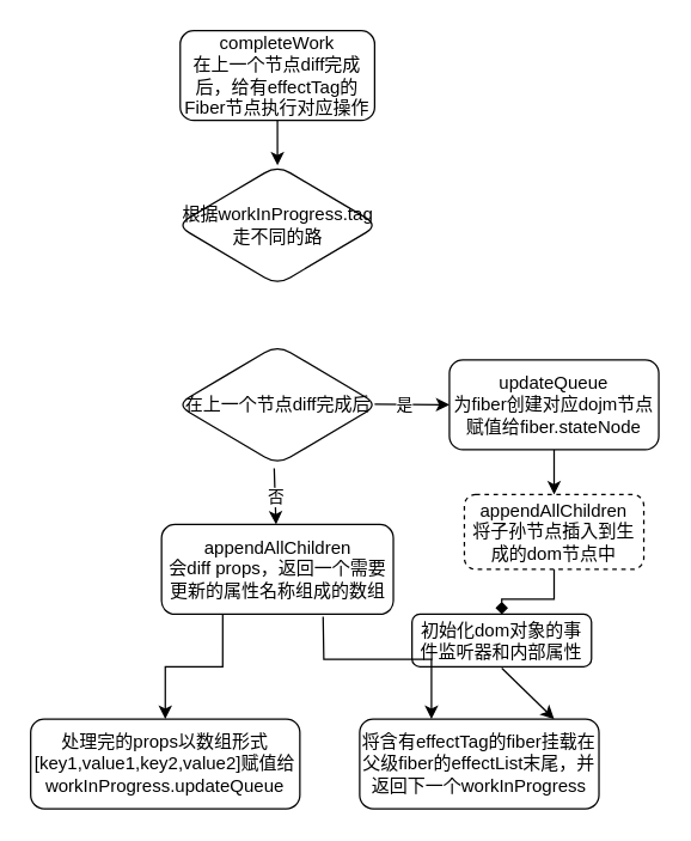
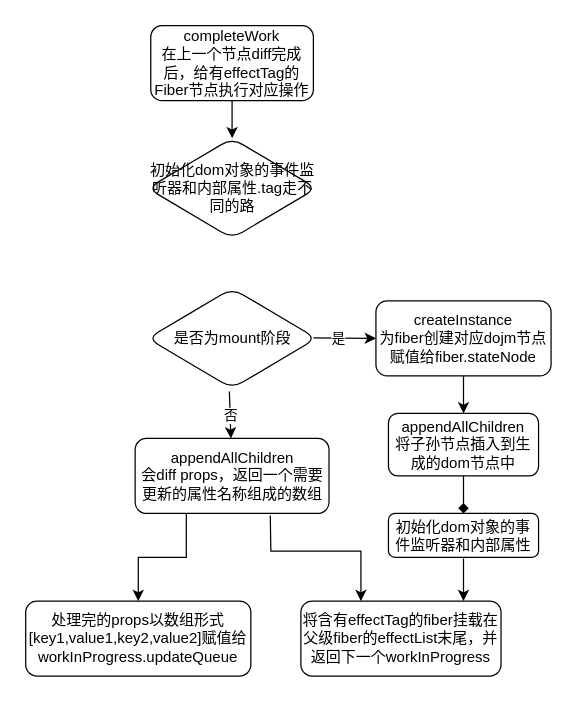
  <mxCell id="0" />
  <mxCell id="1" parent="0" />
  <mxCell id="2" value="" style="edgeStyle=orthogonalEdgeStyle;rounded=0;orthogonalLoop=1;jettySize=auto;html=1;" edge="1" parent="1" source="3" target="4"><mxGeometry relative="1" as="geometry" /></mxCell>
  <mxCell id="3" value="completeWork&lt;br&gt;在上一个节点diff完成后，给有effectTag的Fiber节点执行对应操作" style="rounded=1;whiteSpace=wrap;html=1;fontSize=12;glass=0;strokeWidth=1;shadow=0;" parent="1" vertex="1"><mxGeometry x="120" y="20" width="130" height="60" as="geometry" /></mxCell>
- <mxCell id="4" value="根据workInProgress.tag走不同的路" style="rhombus;whiteSpace=wrap;html=1;rounded=1;glass=0;strokeWidth=1;shadow=0;" vertex="1" parent="1"><mxGeometry x="117.5" y="110" width="135" height="80" as="geometry" /></mxCell>
+ <mxCell id="4" value="初始化dom对象的事件监听器和内部属性.tag走不同的路" style="rhombus;whiteSpace=wrap;html=1;rounded=1;glass=0;strokeWidth=1;shadow=0;" vertex="1" parent="1"><mxGeometry x="117.5" y="110" width="135" height="80" as="geometry" /></mxCell>
  <mxCell id="5" value="" style="endArrow=classic;html=1;rounded=0;exitX=0.975;exitY=0.49;exitDx=0;exitDy=0;exitPerimeter=0;" edge="1" parent="1"><mxGeometry relative="1" as="geometry"><mxPoint x="250" y="269.7" as="sourcePoint" /><mxPoint x="300" y="270" as="targetPoint" /></mxGeometry></mxCell>
  <mxCell id="6" value="是" style="edgeLabel;resizable=0;html=1;align=center;verticalAlign=middle;rounded=1;" connectable="0" vertex="1" parent="5"><mxGeometry relative="1" as="geometry"><mxPoint x="-5" as="offset" /></mxGeometry></mxCell>
- <mxCell id="7" value="在上一个节点diff完成后" style="rhombus;whiteSpace=wrap;html=1;rounded=1;glass=0;strokeWidth=1;shadow=0;" vertex="1" parent="1"><mxGeometry x="117.5" y="230" width="135" height="80" as="geometry" /></mxCell>
+ <mxCell id="7" value="是否为mount阶段" style="rhombus;whiteSpace=wrap;html=1;rounded=1;glass=0;strokeWidth=1;shadow=0;" vertex="1" parent="1"><mxGeometry x="117.5" y="230" width="135" height="80" as="geometry" /></mxCell>
  <mxCell id="8" value="" style="edgeStyle=orthogonalEdgeStyle;rounded=0;orthogonalLoop=1;jettySize=auto;html=1;" edge="1" parent="1" source="9" target="11"><mxGeometry relative="1" as="geometry" /></mxCell>
- <mxCell id="9" value="updateQueue&lt;br&gt;为fiber创建对应dojm节点赋值给fiber.stateNode" style="rounded=1;whiteSpace=wrap;html=1;" vertex="1" parent="1"><mxGeometry x="300" y="240" width="140" height="60" as="geometry" /></mxCell>
+ <mxCell id="9" value="createInstance&lt;br&gt;为fiber创建对应dojm节点赋值给fiber.stateNode" style="rounded=1;whiteSpace=wrap;html=1;" vertex="1" parent="1"><mxGeometry x="300" y="240" width="140" height="60" as="geometry" /></mxCell>
  <mxCell id="10" value="" style="edgeStyle=orthogonalEdgeStyle;rounded=0;orthogonalLoop=1;jettySize=auto;html=1;endArrow=diamond;" edge="1" parent="1" source="11" target="12"><mxGeometry relative="1" as="geometry" /></mxCell>
- <mxCell id="11" value="appendAllChildren&lt;br&gt;将子孙节点插入到生成的dom节点中" style="whiteSpace=wrap;html=1;rounded=1;dashed=1;" vertex="1" parent="1"><mxGeometry x="310" y="330" width="120" height="50" as="geometry" /></mxCell>
- <mxCell id="12" value="初始化dom对象的事件监听器和内部属性" style="whiteSpace=wrap;html=1;rounded=1;" vertex="1" parent="1"><mxGeometry x="275" y="410" width="120" height="35" as="geometry" /></mxCell>
+ <mxCell id="11" value="appendAllChildren&lt;br&gt;将子孙节点插入到生成的dom节点中" style="whiteSpace=wrap;html=1;rounded=1;" vertex="1" parent="1"><mxGeometry x="310" y="330" width="120" height="50" as="geometry" /></mxCell>
+ <mxCell id="12" value="初始化dom对象的事件监听器和内部属性" style="whiteSpace=wrap;html=1;rounded=1;" vertex="1" parent="1"><mxGeometry x="310" y="410" width="120" height="35" as="geometry" /></mxCell>
  <mxCell id="13" value="" style="endArrow=classic;html=1;rounded=0;exitX=0.484;exitY=1.03;exitDx=0;exitDy=0;exitPerimeter=0;" edge="1" parent="1" source="7" target="16"><mxGeometry relative="1" as="geometry"><mxPoint x="120" y="354.5" as="sourcePoint" /><mxPoint x="183" y="355" as="targetPoint" /></mxGeometry></mxCell>
  <mxCell id="14" value="否" style="edgeLabel;resizable=0;html=1;align=center;verticalAlign=middle;rounded=1;" connectable="0" vertex="1" parent="13"><mxGeometry relative="1" as="geometry" /></mxCell>
  <mxCell id="15" value="" style="edgeStyle=orthogonalEdgeStyle;rounded=0;orthogonalLoop=1;jettySize=auto;html=1;exitX=0.264;exitY=1;exitDx=0;exitDy=0;exitPerimeter=0;" edge="1" parent="1" source="16" target="17"><mxGeometry relative="1" as="geometry" /></mxCell>
  <mxCell id="16" value="appendAllChildren&lt;br&gt;会diff props，返回一个需要更新的属性名称组成的数组" style="rounded=1;whiteSpace=wrap;html=1;" vertex="1" parent="1"><mxGeometry x="107.5" y="350" width="155" height="60" as="geometry" /></mxCell>
  <mxCell id="17" value="处理完的props以数组形式[key1,value1,key2,value2]赋值给workInProgress.updateQueue" style="whiteSpace=wrap;html=1;rounded=1;" vertex="1" parent="1"><mxGeometry x="20" y="480" width="180" height="60" as="geometry" /></mxCell>
  <mxCell id="18" value="将含有effectTag的fiber挂载在父级fiber的effectList末尾，并返回下一个workInProgress" style="rounded=1;whiteSpace=wrap;html=1;" vertex="1" parent="1"><mxGeometry x="240" y="480" width="160" height="60" as="geometry" /></mxCell>
  <mxCell id="19" value="" style="endArrow=classic;html=1;rounded=0;exitX=0.697;exitY=1.027;exitDx=0;exitDy=0;exitPerimeter=0;" edge="1" parent="1" source="16"><mxGeometry width="50" height="50" relative="1" as="geometry"><mxPoint x="300" y="420" as="sourcePoint" /><mxPoint x="288" y="480" as="targetPoint" /><Array as="points"><mxPoint x="216" y="440" /><mxPoint x="288" y="440" /></Array></mxGeometry></mxCell>
  <mxCell id="20" value="" style="endArrow=classic;html=1;rounded=0;exitX=0.5;exitY=1.029;exitDx=0;exitDy=0;exitPerimeter=0;" edge="1" parent="1" source="12"><mxGeometry width="50" height="50" relative="1" as="geometry"><mxPoint x="300" y="420" as="sourcePoint" /><mxPoint x="370" y="480" as="targetPoint" /></mxGeometry></mxCell>
